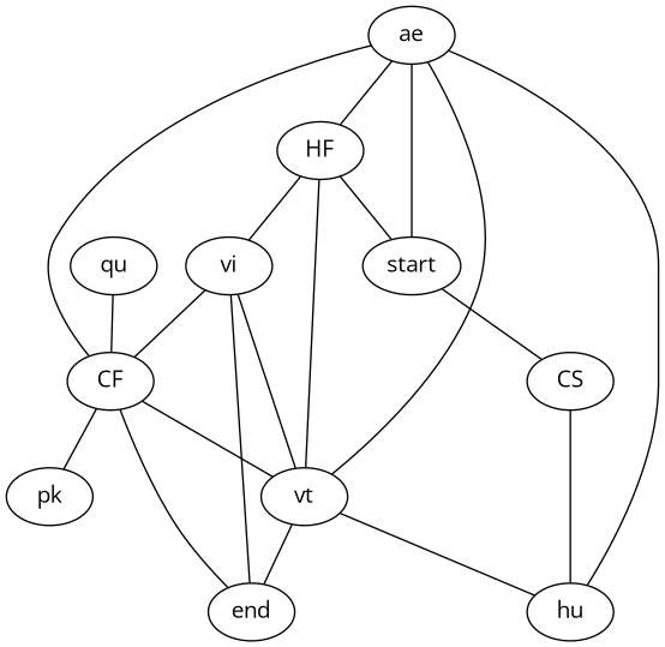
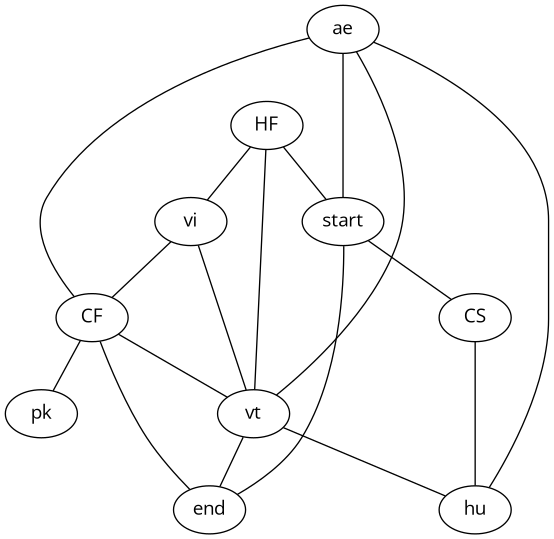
  strict graph {
    fontname="Open Sans"
    node [fontname="Open Sans"]
    edge [fontname="Open Sans"]
    ae
    CF
    hu
    HF
    start
    vt
    end
    pk
-   qu
    vi
    CS
    ae -- CF
    ae -- hu
-   ae -- HF
    ae -- start
    ae -- vt
    CF -- vt
    CF -- end
    CF -- pk
    HF -- start
    HF -- vt
    HF -- vi
    start -- CS
    vt -- hu
    vt -- end
-   qu -- CF
    vi -- CF
    vi -- vt
-   vi -- end
+   start -- end
    CS -- hu
  }
